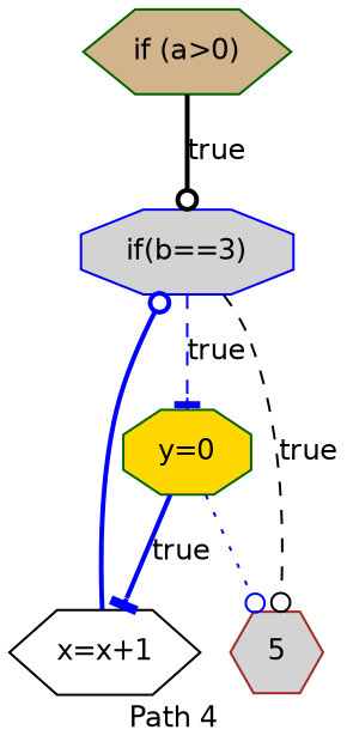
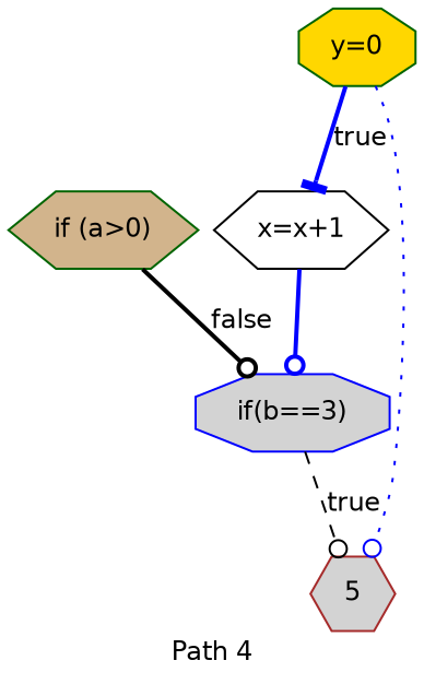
  digraph {
    fontname=Helvetica
    fontsize=12
    label="Path 4"
    nodesep=0.1
    node [color=darkgreen fillcolor=lightgrey fontname=Helvetica fontsize=12 shape=hexagon style=filled]
    edge [arrowhead=odot fontname=Helvetica fontsize=12 style=bold color=blue]
    n1 [fillcolor=tan label="if (a>0)"]
    n2 [color=blue label="if(b==3)" shape=octagon]
    n3 [color=black fillcolor=white label="x=x+1"]
    n4 [fillcolor=gold label="y=0" shape=octagon]
    5 [color=brown height=0.3 width=0.3]
-   n1 -> n2 [label=true color=""]
-   n2 -> n4 [arrowhead=tee label=true style=dashed]
+   n1 -> n2 [label=false color=""]
    n2 -> 5 [label=true style=dashed color=""]
    n3 -> n2
    n4 -> n3 [arrowhead=tee label=true]
    n4 -> 5 [style=dotted]
  }
